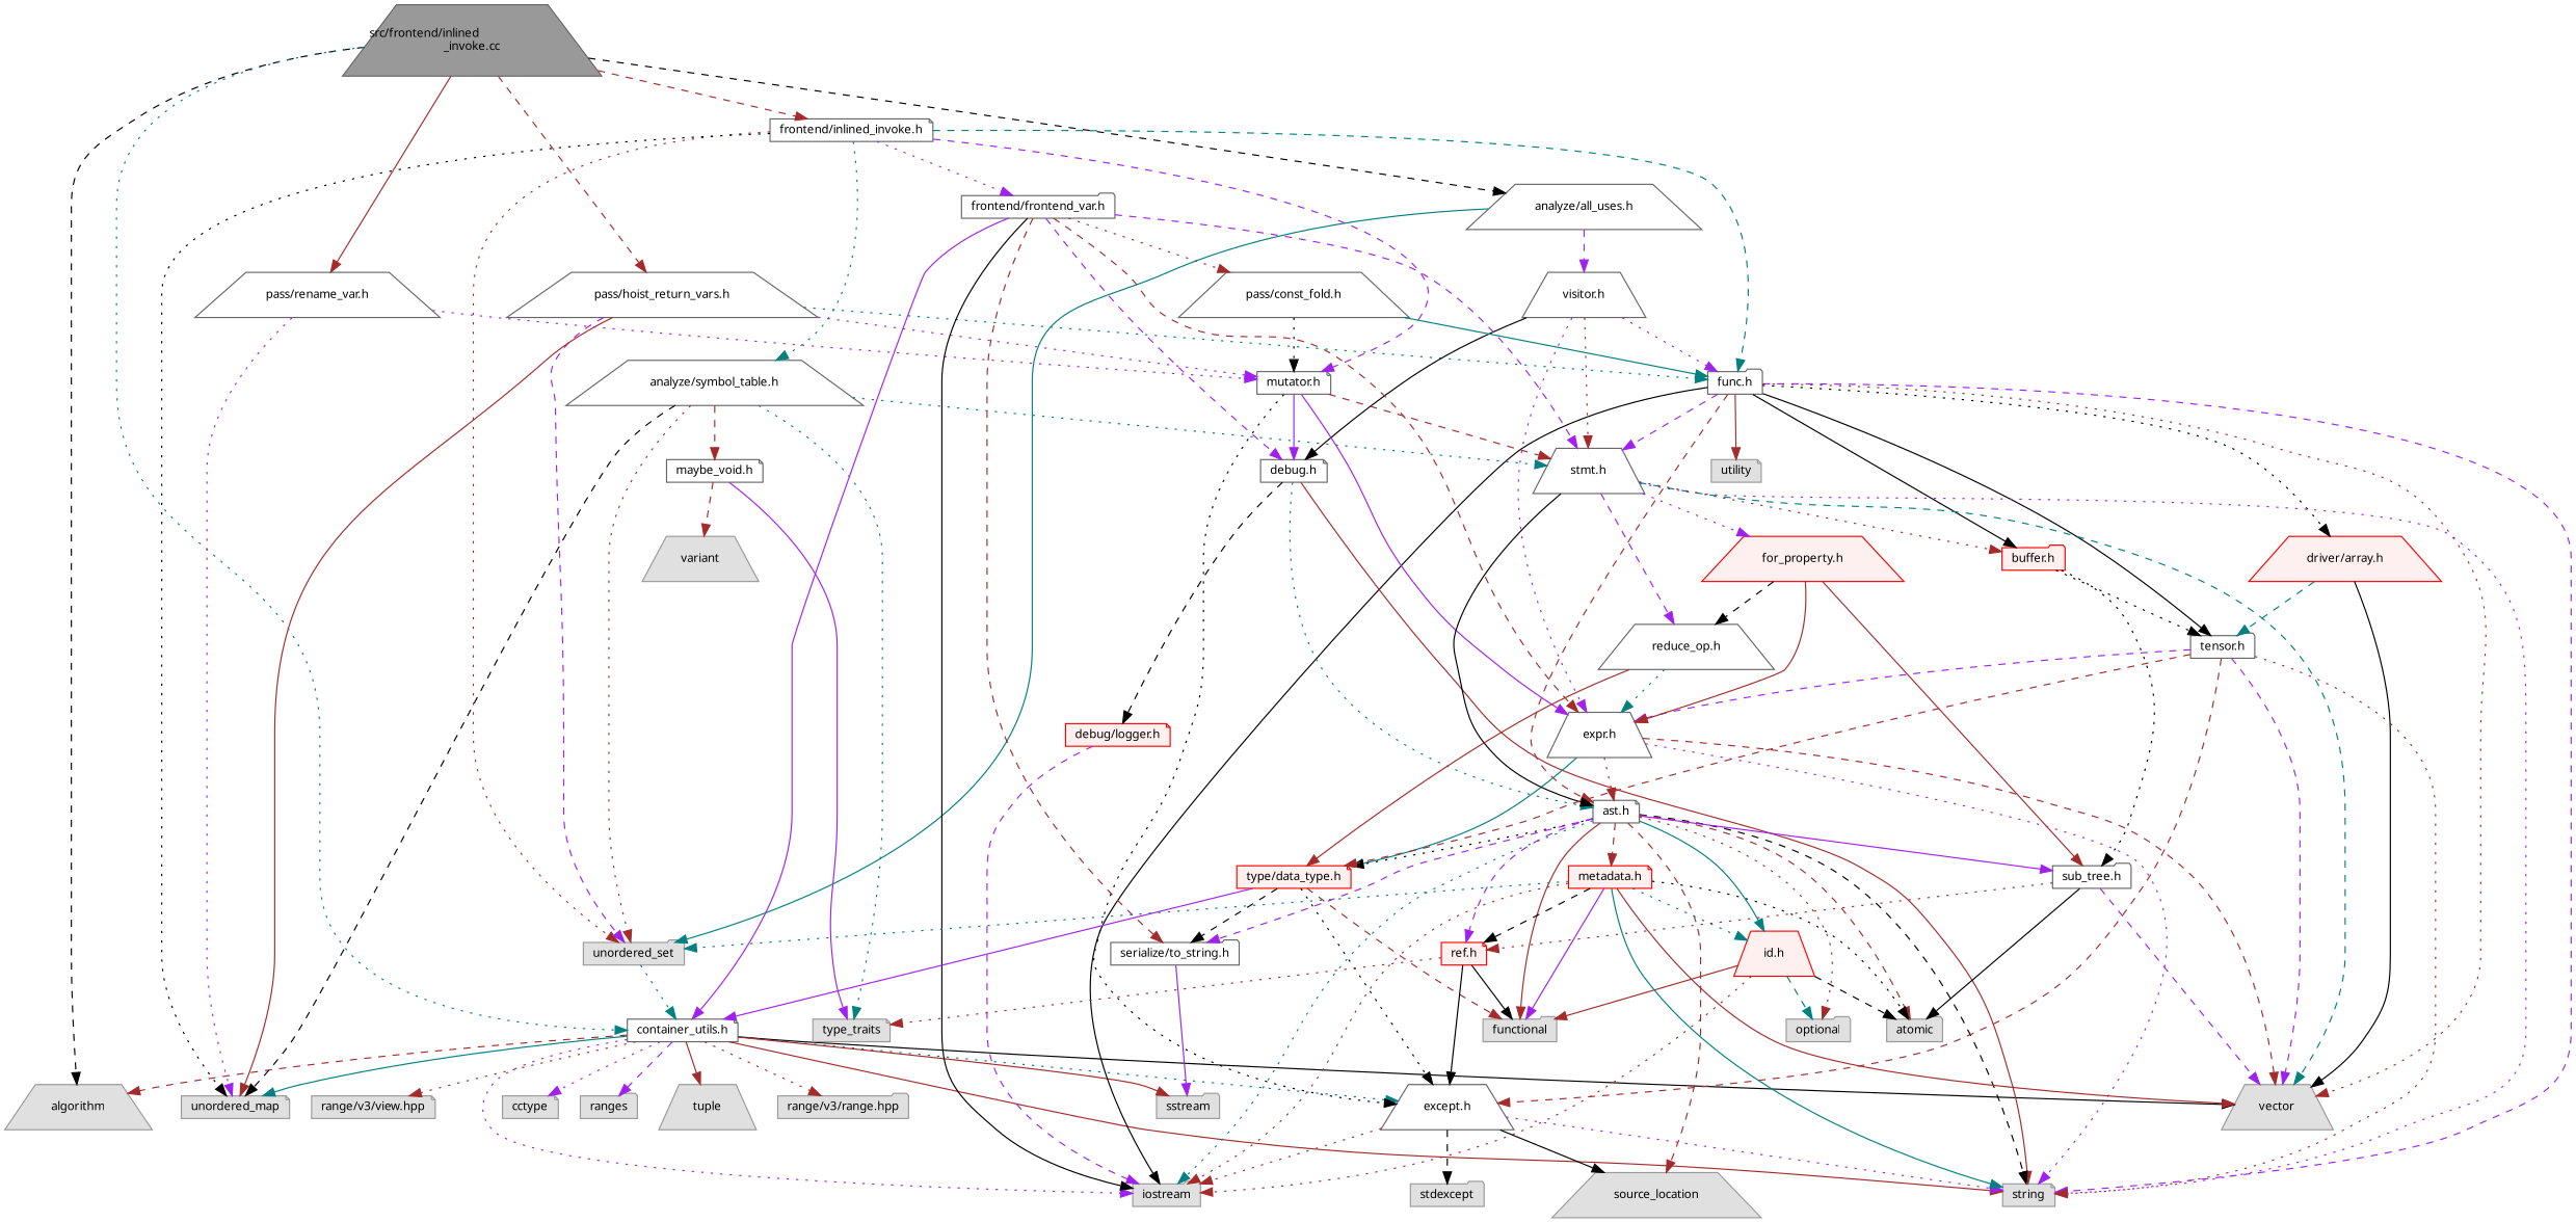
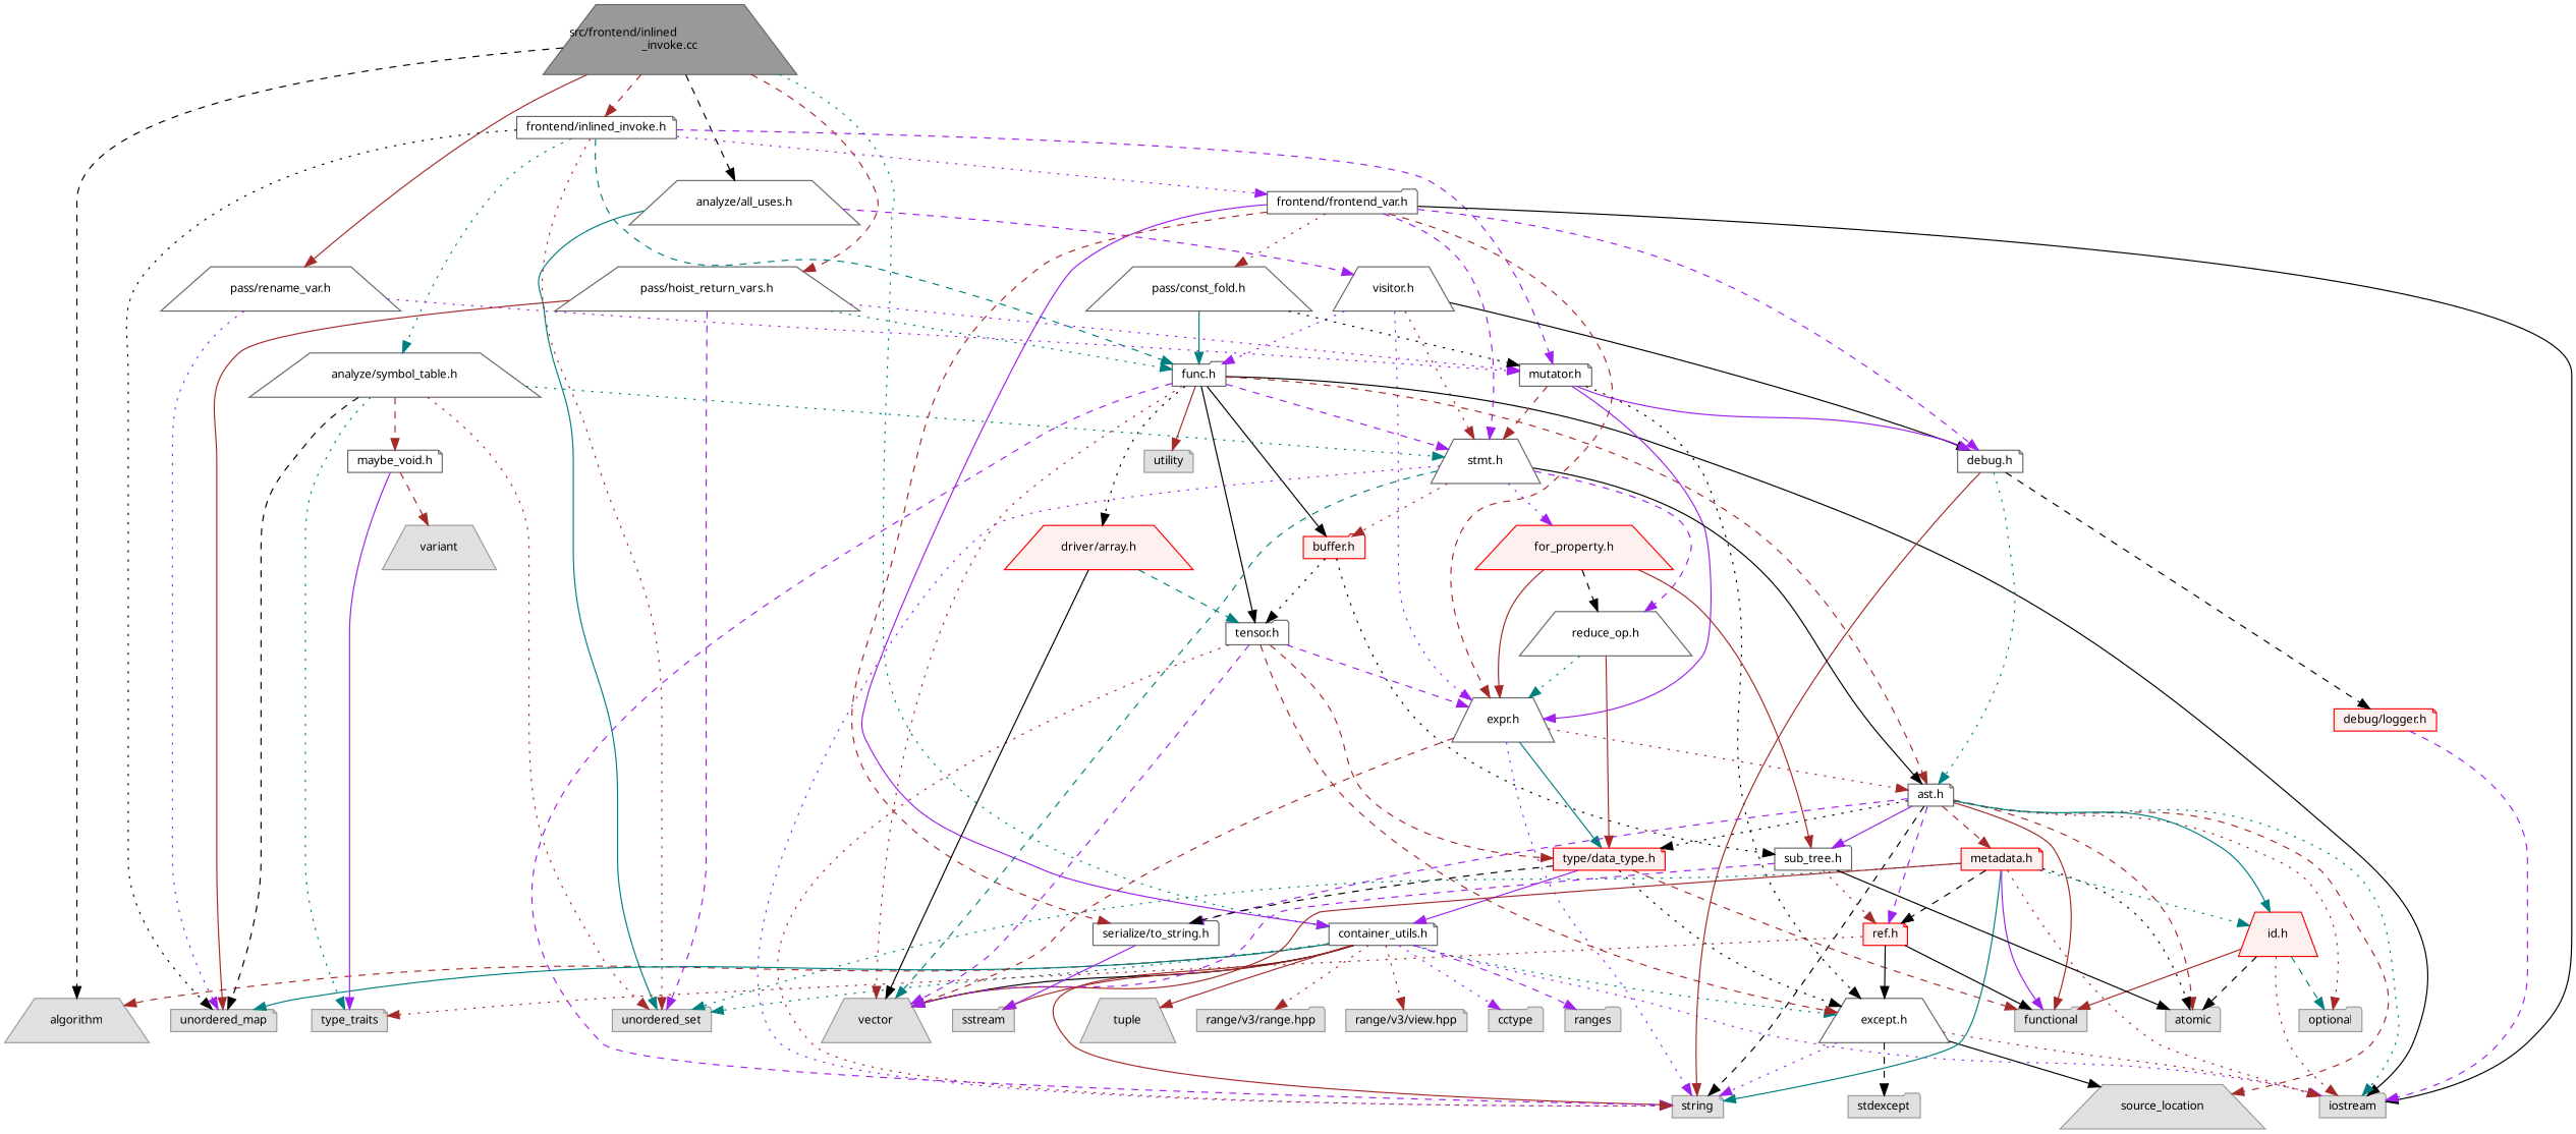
  digraph {
    fontname="Noto Sans"
    node [color=grey40 fillcolor=white fontname="Noto Sans" fontsize=10 shape=trapezium style=filled]
    edge [color=brown fontname="Noto Sans" fontsize=10 labelfontname=Helvetica labelfontsize=10 style=dotted]
    n1 [color=gray40 fillcolor=grey60 fontcolor=black height=0.2 label="src/frontend/inlined\l_invoke.cc" width=0.4]
    n2 [color=grey60 fillcolor="#E0E0E0" height=0.2 label=algorithm width=0.4]
    n3 [height=0.2 label="analyze/all_uses.h" width=0.4]
    n4 [height=0.2 label="container_utils.h" shape=note width=0.4]
    n5 [height=0.2 label="frontend/inlined_invoke.h" shape=note width=0.4]
    n6 [height=0.2 label="pass/hoist_return_vars.h" width=0.4]
    n7 [height=0.2 label="pass/rename_var.h" width=0.4]
    n8 [color=grey60 fillcolor="#E0E0E0" height=0.2 label=unordered_set shape=folder width=0.4]
    n9 [height=0.2 label="visitor.h" width=0.4]
    n10 [color=grey60 fillcolor="#E0E0E0" height=0.2 label=string shape=note width=0.4]
    n11 [color=grey60 fillcolor="#E0E0E0" height=0.2 label=iostream shape=folder width=0.4]
    n12 [color=grey60 fillcolor="#E0E0E0" height=0.2 label=vector width=0.4]
    n13 [height=0.2 label="except.h" width=0.4]
    n14 [color=grey60 fillcolor="#E0E0E0" height=0.2 label=sstream shape=folder width=0.4]
-   n15 [color=grey60 fillcolor="#E0E0E0" height=0.2 label=cctype shape=note width=0.4]
+   n15 [color=grey60 fillcolor="#E0E0E0" height=0.2 label=cctype shape=folder width=0.4]
    n16 [color=grey60 fillcolor="#E0E0E0" height=0.2 label=ranges shape=folder width=0.4]
    n17 [color=grey60 fillcolor="#E0E0E0" height=0.2 label=tuple width=0.4]
    n18 [color=grey60 fillcolor="#E0E0E0" height=0.2 label=unordered_map shape=note width=0.4]
    n19 [color=grey60 fillcolor="#E0E0E0" height=0.2 label="range/v3/range.hpp" shape=folder width=0.4]
    n20 [color=grey60 fillcolor="#E0E0E0" height=0.2 label="range/v3/view.hpp" shape=note width=0.4]
    n21 [height=0.2 label="func.h" shape=folder width=0.4]
    n22 [height=0.2 label="analyze/symbol_table.h" width=0.4]
    n23 [height=0.2 label="frontend/frontend_var.h" shape=folder width=0.4]
    n24 [height=0.2 label="mutator.h" shape=note width=0.4]
    n25 [height=0.2 label="debug.h" shape=note width=0.4]
    n26 [height=0.2 label="expr.h" width=0.4]
    n27 [height=0.2 label="stmt.h" width=0.4]
    n28 [height=0.2 label="ast.h" shape=note width=0.4]
    n29 [color=red fillcolor="#FFF0F0" height=0.2 label="debug/logger.h" shape=note width=0.4]
    n30 [color=red fillcolor="#FFF0F0" height=0.2 label="type/data_type.h" shape=note width=0.4]
    n31 [color=grey60 fillcolor="#E0E0E0" height=0.2 label=utility shape=note width=0.4]
    n32 [color=red fillcolor="#FFF0F0" height=0.2 label="buffer.h" shape=folder width=0.4]
    n33 [height=0.2 label="tensor.h" shape=folder width=0.4]
    n34 [color=red fillcolor="#FFF0F0" height=0.2 label="driver/array.h" width=0.4]
    n35 [color=red fillcolor="#FFF0F0" height=0.2 label="for_property.h" width=0.4]
    n36 [height=0.2 label="reduce_op.h" width=0.4]
    n37 [color=grey60 fillcolor="#E0E0E0" height=0.2 label=atomic shape=folder width=0.4]
    n38 [color=grey60 fillcolor="#E0E0E0" height=0.2 label=functional shape=folder width=0.4]
    n39 [color=grey60 fillcolor="#E0E0E0" height=0.2 label=optional shape=folder width=0.4]
    n40 [color=grey60 fillcolor="#E0E0E0" height=0.2 label=source_location width=0.4]
    n41 [color=red fillcolor="#FFF0F0" height=0.2 label="id.h" width=0.4]
    n42 [color=red fillcolor="#FFF0F0" height=0.2 label="metadata.h" shape=note width=0.4]
    n43 [color=red fillcolor="#FFF0F0" height=0.2 label="ref.h" shape=note width=0.4]
    n44 [height=0.2 label="serialize/to_string.h" shape=folder width=0.4]
    n45 [height=0.2 label="sub_tree.h" shape=folder width=0.4]
    n46 [color=grey60 fillcolor="#E0E0E0" height=0.2 label=type_traits shape=note width=0.4]
    n47 [color=grey60 fillcolor="#E0E0E0" height=0.2 label=stdexcept shape=folder width=0.4]
    n48 [height=0.2 label="maybe_void.h" shape=note width=0.4]
    n49 [height=0.2 label="pass/const_fold.h" width=0.4]
    n50 [color=grey60 fillcolor="#E0E0E0" height=0.2 label=variant width=0.4]
    n1 -> n2 [color=black style=dashed]
    n1 -> n3 [color=black style=dashed]
    n1 -> n4 [color=teal]
    n1 -> n5 [style=dashed]
    n1 -> n6 [style=dashed]
    n1 -> n7 [style=solid]
    n3 -> n8 [color=teal style=solid]
    n3 -> n9 [color=purple style=dashed]
    n4 -> n2 [style=dashed]
-   n8 -> n4 [color=teal]
+   n4 -> n8 [color=teal]
    n4 -> n10 [style=solid]
    n4 -> n11 [color=purple]
    n4 -> n12 [color=black style=solid]
    n4 -> n13 [color=teal]
    n4 -> n14 [style=solid]
    n4 -> n15 [color=purple]
    n4 -> n16 [color=purple style=dashed]
    n4 -> n17 [style=solid]
    n4 -> n18 [color=teal style=solid]
    n4 -> n19
    n4 -> n20
    n5 -> n8
    n5 -> n18 [color=black]
    n5 -> n21 [color=teal style=dashed]
    n5 -> n22 [color=teal]
    n5 -> n23 [color=purple]
    n5 -> n24 [color=purple style=dashed]
    n6 -> n8 [color=purple style=dashed]
    n6 -> n18 [style=solid]
    n6 -> n21 [color=teal]
    n6 -> n24 [color=purple]
    n7 -> n18 [color=purple]
    n7 -> n24 [color=purple]
    n9 -> n21 [color=purple]
    n9 -> n25 [color=black style=solid]
    n9 -> n26 [color=purple]
    n9 -> n27
    n13 -> n10 [color=purple]
    n13 -> n11
    n13 -> n40 [color=black style=solid]
    n13 -> n47 [color=black style=dashed]
    n21 -> n10 [color=purple style=dashed]
    n21 -> n11 [color=black style=solid]
    n21 -> n12
    n21 -> n27 [color=purple style=dashed]
    n21 -> n28 [style=dashed]
    n21 -> n31 [style=solid]
    n21 -> n32 [color=black style=solid]
    n21 -> n33 [color=black style=solid]
    n21 -> n34 [color=black]
    n22 -> n8
    n22 -> n18 [color=black style=dashed]
    n22 -> n27 [color=teal]
    n22 -> n46 [color=teal]
    n22 -> n48 [style=dashed]
    n23 -> n4 [color=purple style=solid]
    n23 -> n11 [color=black style=solid]
    n23 -> n25 [color=purple style=dashed]
    n23 -> n26 [style=dashed]
    n23 -> n27 [color=purple style=dashed]
    n23 -> n44 [style=dashed]
    n23 -> n49
    n24 -> n13 [color=black]
    n24 -> n25 [color=purple style=solid]
    n24 -> n26 [color=purple style=solid]
    n24 -> n27 [style=dashed]
    n25 -> n10 [style=solid]
    n25 -> n28 [color=teal]
    n25 -> n29 [color=black style=dashed]
    n26 -> n10 [color=purple]
    n26 -> n12 [style=dashed]
    n26 -> n28
    n26 -> n30 [color=teal style=solid]
    n27 -> n10 [color=purple]
    n27 -> n12 [color=teal style=dashed]
    n27 -> n28 [color=black style=solid]
    n27 -> n32
    n27 -> n35 [color=purple]
    n27 -> n36 [color=purple style=dashed]
    n28 -> n10 [color=black style=dashed]
    n28 -> n11 [color=teal]
    n28 -> n30 [color=black]
    n28 -> n37 [style=dashed]
    n28 -> n38 [style=solid]
    n28 -> n39
    n28 -> n40 [style=dashed]
    n28 -> n41 [color=teal style=solid]
    n28 -> n42 [style=dashed]
    n28 -> n43 [color=purple style=dashed]
    n28 -> n44 [color=purple style=dashed]
    n28 -> n45 [color=purple style=solid]
    n29 -> n11 [color=purple style=dashed]
    n30 -> n4 [color=purple style=solid]
    n30 -> n13 [color=black]
    n30 -> n38 [style=dashed]
    n30 -> n44 [color=black style=dashed]
    n32 -> n33 [color=black]
    n32 -> n45 [color=black]
    n33 -> n10
    n33 -> n12 [color=purple style=dashed]
    n33 -> n13 [style=dashed]
    n33 -> n26 [color=purple style=dashed]
    n33 -> n30 [style=dashed]
    n34 -> n12 [color=black style=solid]
    n34 -> n33 [color=teal style=dashed]
    n35 -> n26 [style=solid]
    n35 -> n36 [color=black style=dashed]
    n35 -> n45 [style=solid]
    n36 -> n26 [color=teal]
    n36 -> n30 [style=solid]
    n41 -> n11
    n41 -> n37 [color=black style=dashed]
    n41 -> n38 [style=solid]
    n41 -> n39 [color=teal style=dashed]
    n42 -> n8 [color=teal]
    n42 -> n10 [color=teal style=solid]
    n42 -> n11
    n42 -> n12 [style=solid]
    n42 -> n37 [color=black]
    n42 -> n38 [color=purple style=solid]
    n42 -> n41 [color=teal]
    n42 -> n43 [color=black style=dashed]
    n43 -> n13 [color=black style=solid]
    n43 -> n38 [color=black style=solid]
    n43 -> n46
    n44 -> n14 [color=purple style=solid]
    n45 -> n12 [color=purple style=dashed]
    n45 -> n37 [color=black style=solid]
    n45 -> n43
    n48 -> n46 [color=purple style=solid]
    n48 -> n50 [style=dashed]
    n49 -> n21 [color=teal style=solid]
    n49 -> n24 [color=black]
  }
